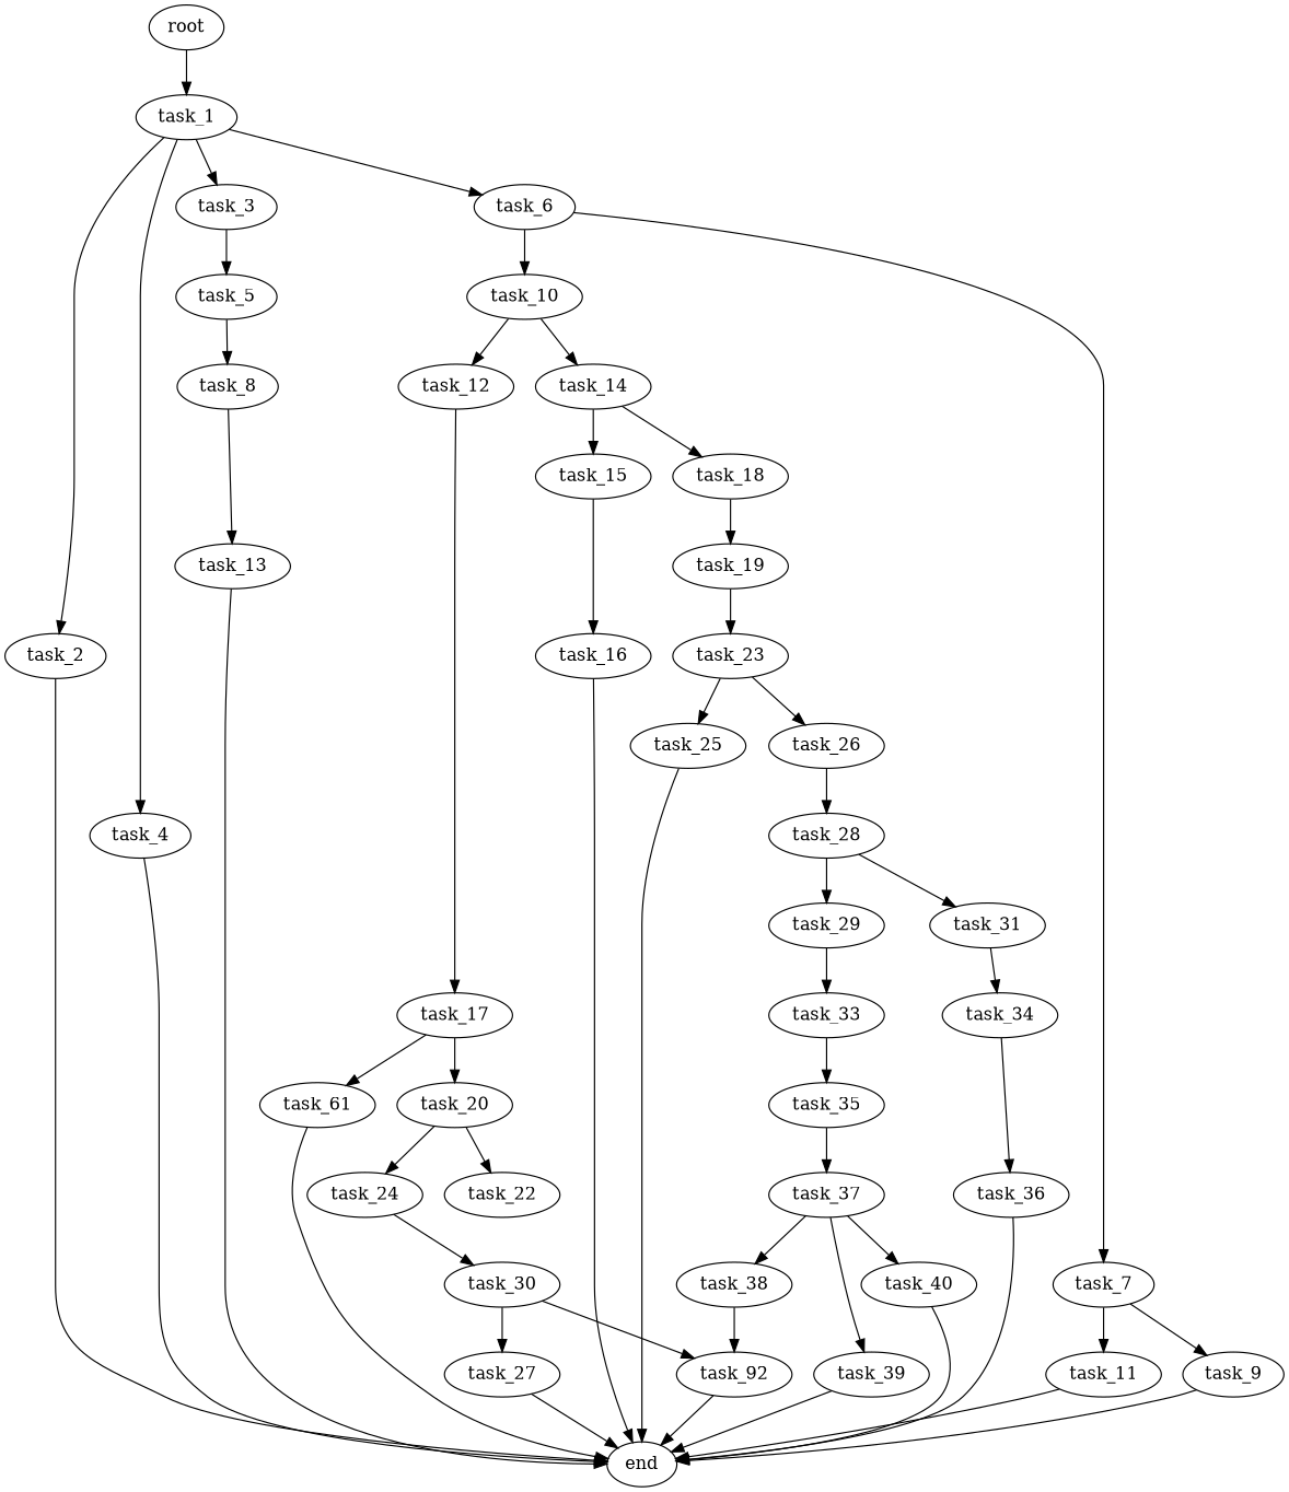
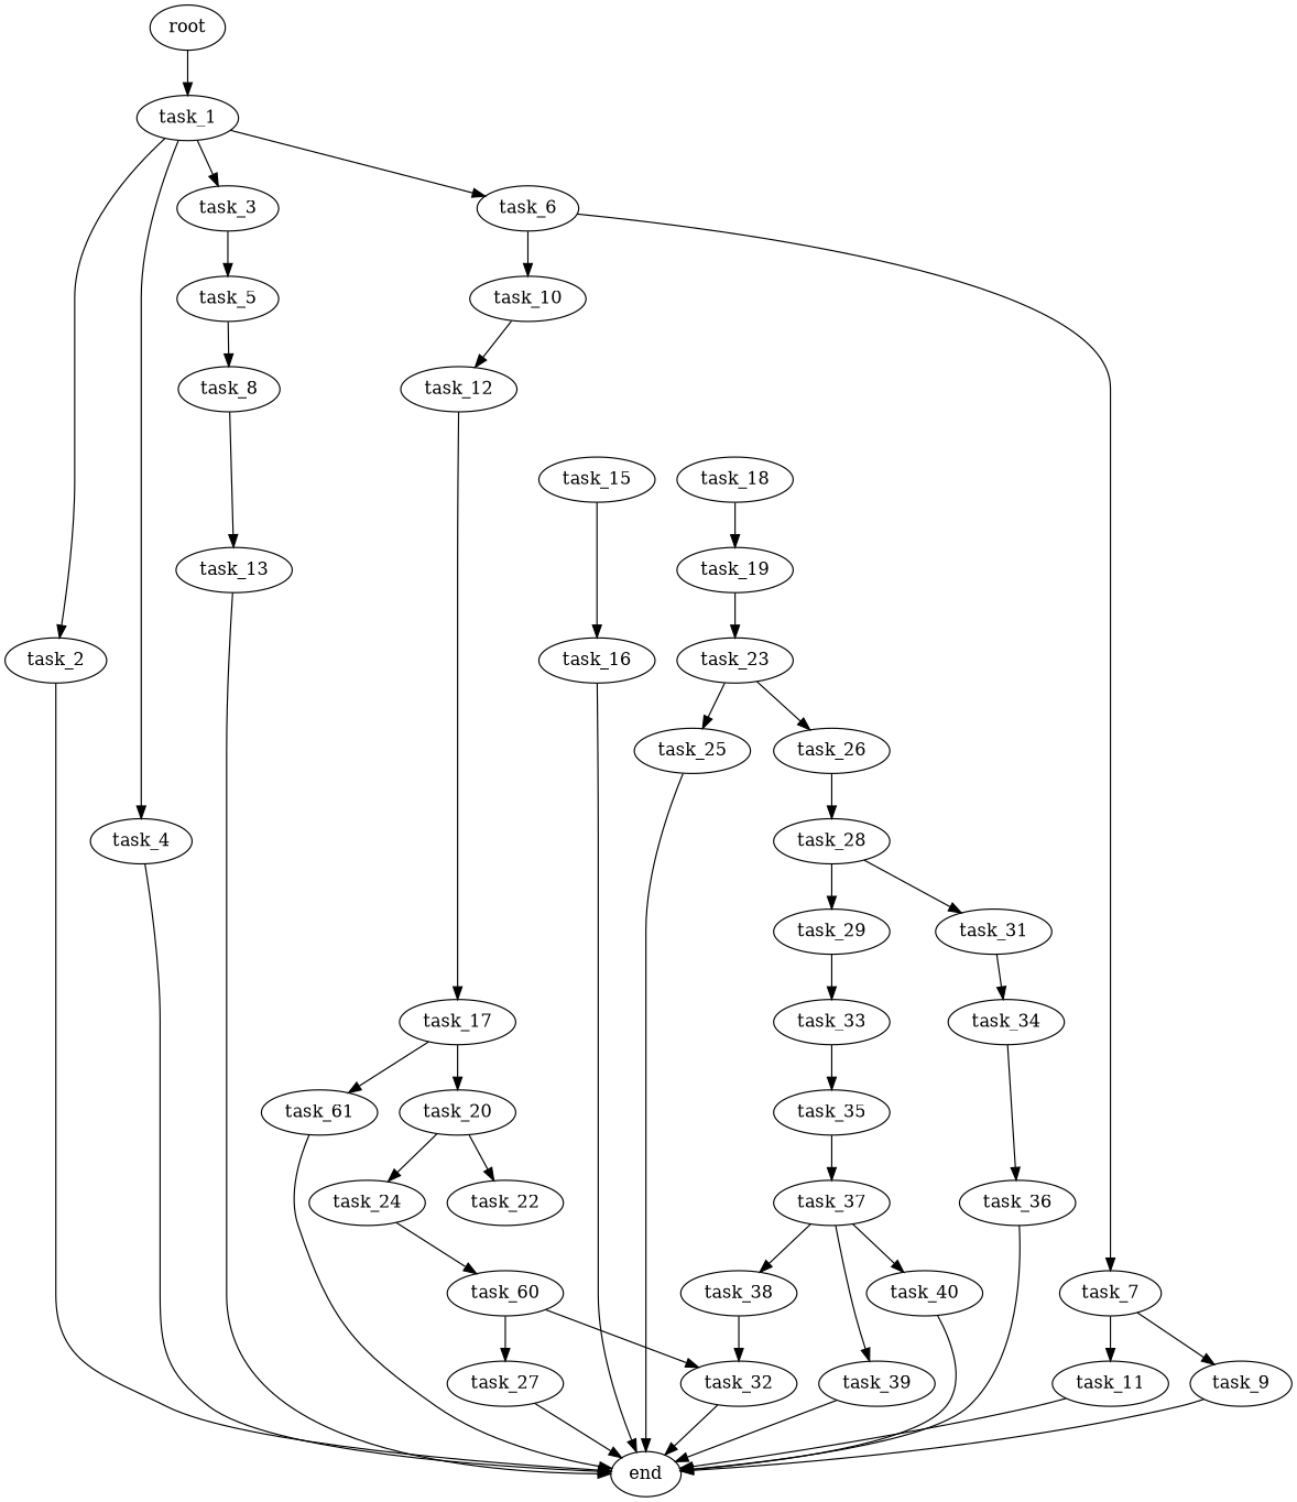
  digraph {
    root
    task_1
    task_2
    task_3
    task_4
    task_6
    end
    task_5
    task_7
    task_10
    task_8
    task_13
    task_9
    task_11
    task_12
-   task_14
    task_17
    task_15
    task_18
    task_20
    n21 [label=task_61]
    task_16
    task_19
    task_22
    task_24
    task_23
    task_25
    task_26
-   task_30
+   task_30 [label=task_60]
    task_27
    task_28
-   task_32 [label=task_92]
+   task_32
    task_29
    task_31
    task_33
    task_34
    task_35
    task_36
    task_37
    task_38
    task_39
    task_40
    root -> task_1
    task_1 -> task_2
    task_1 -> task_3
    task_1 -> task_4
    task_1 -> task_6
    task_2 -> end
    task_3 -> task_5
    task_4 -> end
    task_6 -> task_7
    task_6 -> task_10
    task_5 -> task_8
    task_7 -> task_9
    task_7 -> task_11
    task_10 -> task_12
-   task_10 -> task_14
    task_8 -> task_13
    task_13 -> end
    task_9 -> end
    task_11 -> end
    task_12 -> task_17
-   task_14 -> task_15
-   task_14 -> task_18
    task_17 -> task_20
    task_17 -> n21
    task_15 -> task_16
    task_18 -> task_19
    task_20 -> task_22
    task_20 -> task_24
    n21 -> end
    task_16 -> end
    task_19 -> task_23
    task_24 -> task_30
    task_23 -> task_25
    task_23 -> task_26
    task_25 -> end
    task_26 -> task_28
    task_30 -> task_27
    task_30 -> task_32
    task_27 -> end
    task_28 -> task_29
    task_28 -> task_31
    task_32 -> end
    task_29 -> task_33
    task_31 -> task_34
    task_33 -> task_35
    task_34 -> task_36
    task_35 -> task_37
    task_36 -> end
    task_37 -> task_38
    task_37 -> task_39
    task_37 -> task_40
    task_38 -> task_32
    task_39 -> end
    task_40 -> end
  }
